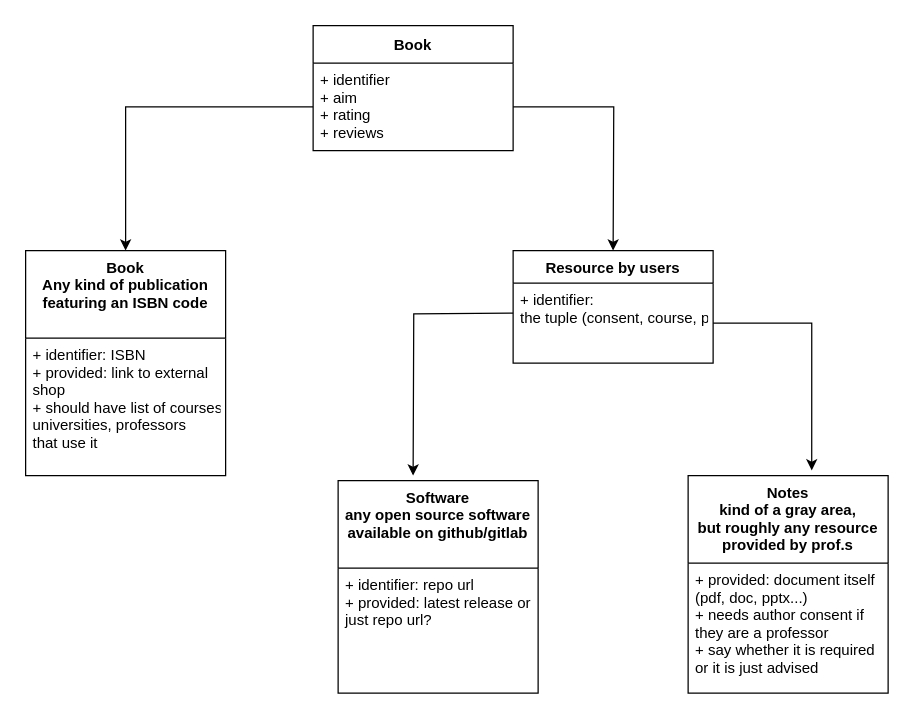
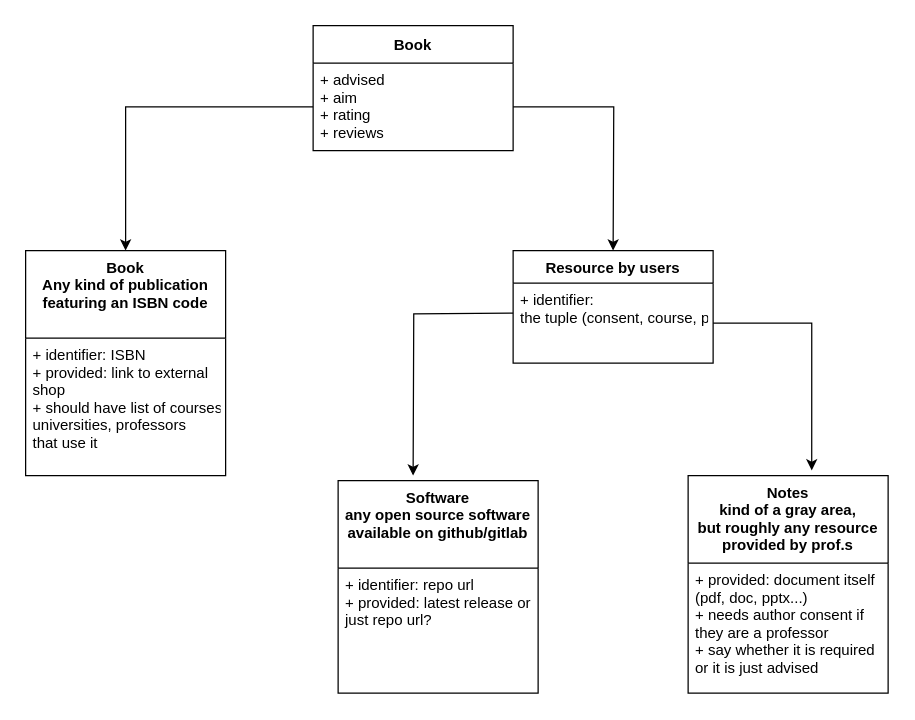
  <mxCell id="0" />
  <mxCell id="1" parent="0" />
  <mxCell id="2" value="Book&#10;Any kind of publication&#10;featuring an ISBN code" style="swimlane;fontStyle=1;align=center;verticalAlign=top;childLayout=stackLayout;horizontal=1;startSize=70;horizontalStack=0;resizeParent=1;resizeParentMax=0;resizeLast=0;collapsible=1;marginBottom=0;fillColor=none;" parent="1" vertex="1"><mxGeometry x="20" y="200" width="160" height="180" as="geometry" /></mxCell>
  <mxCell id="3" value="+ identifier: ISBN&#10;+ provided: link to external&#10;shop&#10;+ should have list of courses,&#10;universities, professors&#10;that use it" style="text;strokeColor=none;fillColor=none;align=left;verticalAlign=top;spacingLeft=4;spacingRight=4;overflow=hidden;rotatable=0;points=[[0,0.5],[1,0.5]];portConstraint=eastwest;" parent="2" vertex="1"><mxGeometry y="70" width="160" height="110" as="geometry" /></mxCell>
  <mxCell id="4" style="edgeStyle=orthogonalEdgeStyle;rounded=0;orthogonalLoop=1;jettySize=auto;html=1;entryX=0.5;entryY=0;entryDx=0;entryDy=0;" parent="1" source="6" target="2" edge="1"><mxGeometry relative="1" as="geometry" /></mxCell>
  <mxCell id="5" value="Book" style="swimlane;fontStyle=1;childLayout=stackLayout;horizontal=1;startSize=30;fillColor=none;horizontalStack=0;resizeParent=1;resizeParentMax=0;resizeLast=0;collapsible=1;marginBottom=0;" parent="1" vertex="1"><mxGeometry x="250" y="20" width="160" height="100" as="geometry" /></mxCell>
- <mxCell id="6" value="+ identifier&#10;+ aim&#10;+ rating&#10;+ reviews" style="text;strokeColor=none;fillColor=none;align=left;verticalAlign=top;spacingLeft=4;spacingRight=4;overflow=hidden;rotatable=0;points=[[0,0.5],[1,0.5]];portConstraint=eastwest;" parent="5" vertex="1"><mxGeometry y="30" width="160" height="70" as="geometry" /></mxCell>
+ <mxCell id="6" value="+ advised&#10;+ aim&#10;+ rating&#10;+ reviews" style="text;strokeColor=none;fillColor=none;align=left;verticalAlign=top;spacingLeft=4;spacingRight=4;overflow=hidden;rotatable=0;points=[[0,0.5],[1,0.5]];portConstraint=eastwest;" parent="5" vertex="1"><mxGeometry y="30" width="160" height="70" as="geometry" /></mxCell>
  <mxCell id="7" style="edgeStyle=orthogonalEdgeStyle;rounded=0;orthogonalLoop=1;jettySize=auto;html=1;entryX=0.5;entryY=0;entryDx=0;entryDy=0;" edge="1" parent="1" source="6"><mxGeometry relative="1" as="geometry"><mxPoint x="490" y="200" as="targetPoint" /></mxGeometry></mxCell>
  <mxCell id="8" style="edgeStyle=orthogonalEdgeStyle;rounded=0;orthogonalLoop=1;jettySize=auto;html=1;" edge="1" parent="1"><mxGeometry relative="1" as="geometry"><mxPoint x="330" y="380" as="targetPoint" /><mxPoint x="410" y="250.059" as="sourcePoint" /></mxGeometry></mxCell>
  <mxCell id="9" value="Resource by users" style="swimlane;fontStyle=1;childLayout=stackLayout;horizontal=1;startSize=26;fillColor=none;horizontalStack=0;resizeParent=1;resizeParentMax=0;resizeLast=0;collapsible=1;marginBottom=0;" vertex="1" parent="1"><mxGeometry x="410" y="200" width="160" height="90" as="geometry" /></mxCell>
  <mxCell id="10" value="+ identifier: &#10;the tuple (consent, course, prof)" style="text;strokeColor=none;fillColor=none;align=left;verticalAlign=top;spacingLeft=4;spacingRight=4;overflow=hidden;rotatable=0;points=[[0,0.5],[1,0.5]];portConstraint=eastwest;" vertex="1" parent="9"><mxGeometry y="26" width="160" height="64" as="geometry" /></mxCell>
  <mxCell id="11" value="Software&#10;any open source software&#10;available on github/gitlab" style="swimlane;fontStyle=1;align=center;verticalAlign=top;childLayout=stackLayout;horizontal=1;startSize=70;horizontalStack=0;resizeParent=1;resizeParentMax=0;resizeLast=0;collapsible=1;marginBottom=0;fillColor=none;" parent="1" vertex="1"><mxGeometry x="270" y="384" width="160" height="170" as="geometry" /></mxCell>
  <mxCell id="12" value="+ identifier: repo url&#10;+ provided: latest release or&#10;just repo url?" style="text;strokeColor=none;fillColor=none;align=left;verticalAlign=top;spacingLeft=4;spacingRight=4;overflow=hidden;rotatable=0;points=[[0,0.5],[1,0.5]];portConstraint=eastwest;" parent="11" vertex="1"><mxGeometry y="70" width="160" height="100" as="geometry" /></mxCell>
  <mxCell id="13" value="Notes&#10;kind of a gray area,&#10;but roughly any resource&#10;provided by prof.s" style="swimlane;fontStyle=1;align=center;verticalAlign=top;childLayout=stackLayout;horizontal=1;startSize=70;horizontalStack=0;resizeParent=1;resizeParentMax=0;resizeLast=0;collapsible=1;marginBottom=0;fillColor=none;" parent="1" vertex="1"><mxGeometry x="550" y="380" width="160" height="174" as="geometry" /></mxCell>
  <mxCell id="14" value="+ provided: document itself&#10;(pdf, doc, pptx...)&#10;+ needs author consent if&#10;they are a professor&#10;+ say whether it is required&#10;or it is just advised" style="text;strokeColor=none;fillColor=none;align=left;verticalAlign=top;spacingLeft=4;spacingRight=4;overflow=hidden;rotatable=0;points=[[0,0.5],[1,0.5]];portConstraint=eastwest;" parent="13" vertex="1"><mxGeometry y="70" width="160" height="104" as="geometry" /></mxCell>
  <mxCell id="15" style="edgeStyle=orthogonalEdgeStyle;rounded=0;orthogonalLoop=1;jettySize=auto;html=1;entryX=0.618;entryY=-0.024;entryDx=0;entryDy=0;entryPerimeter=0;" edge="1" parent="1" source="10" target="13"><mxGeometry relative="1" as="geometry"><mxPoint x="650" y="370" as="targetPoint" /></mxGeometry></mxCell>
